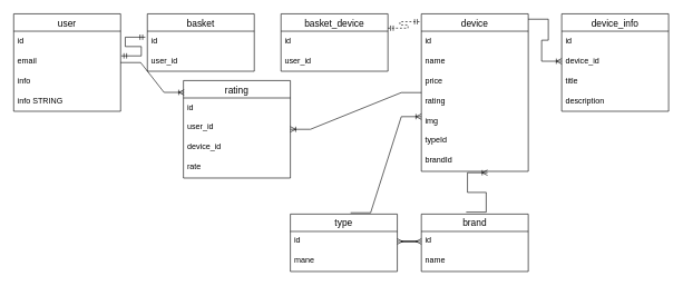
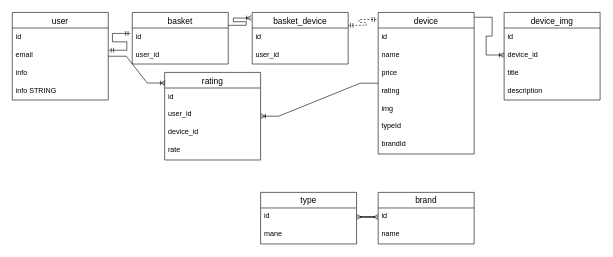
  <mxCell id="0" />
  <mxCell id="1" parent="0" />
  <mxCell id="2" value="user" style="swimlane;fontStyle=0;childLayout=stackLayout;horizontal=1;startSize=26;horizontalStack=0;resizeParent=1;resizeParentMax=0;resizeLast=0;collapsible=1;marginBottom=0;align=center;fontSize=14;" vertex="1" parent="1"><mxGeometry x="20" y="20" width="160" height="146" as="geometry" /></mxCell>
  <mxCell id="3" value="id" style="text;strokeColor=none;fillColor=none;spacingLeft=4;spacingRight=4;overflow=hidden;rotatable=0;points=[[0,0.5],[1,0.5]];portConstraint=eastwest;fontSize=12;" vertex="1" parent="2"><mxGeometry y="26" width="160" height="30" as="geometry" /></mxCell>
  <mxCell id="4" value="email" style="text;strokeColor=none;fillColor=none;spacingLeft=4;spacingRight=4;overflow=hidden;rotatable=0;points=[[0,0.5],[1,0.5]];portConstraint=eastwest;fontSize=12;" vertex="1" parent="2"><mxGeometry y="56" width="160" height="30" as="geometry" /></mxCell>
  <mxCell id="5" value="info" style="text;strokeColor=none;fillColor=none;spacingLeft=4;spacingRight=4;overflow=hidden;rotatable=0;points=[[0,0.5],[1,0.5]];portConstraint=eastwest;fontSize=12;" vertex="1" parent="2"><mxGeometry y="86" width="160" height="30" as="geometry" /></mxCell>
  <mxCell id="6" value="info STRING" style="text;strokeColor=none;fillColor=none;spacingLeft=4;spacingRight=4;overflow=hidden;rotatable=0;points=[[0,0.5],[1,0.5]];portConstraint=eastwest;fontSize=12;" vertex="1" parent="2"><mxGeometry y="116" width="160" height="30" as="geometry" /></mxCell>
  <mxCell id="7" value="basket" style="swimlane;fontStyle=0;childLayout=stackLayout;horizontal=1;startSize=26;horizontalStack=0;resizeParent=1;resizeParentMax=0;resizeLast=0;collapsible=1;marginBottom=0;align=center;fontSize=14;" vertex="1" parent="1"><mxGeometry x="220" y="20" width="160" height="86" as="geometry" /></mxCell>
  <mxCell id="8" value="id" style="text;strokeColor=none;fillColor=none;spacingLeft=4;spacingRight=4;overflow=hidden;rotatable=0;points=[[0,0.5],[1,0.5]];portConstraint=eastwest;fontSize=12;" vertex="1" parent="7"><mxGeometry y="26" width="160" height="30" as="geometry" /></mxCell>
  <mxCell id="9" value="user_id" style="text;strokeColor=none;fillColor=none;spacingLeft=4;spacingRight=4;overflow=hidden;rotatable=0;points=[[0,0.5],[1,0.5]];portConstraint=eastwest;fontSize=12;" vertex="1" parent="7"><mxGeometry y="56" width="160" height="30" as="geometry" /></mxCell>
  <mxCell id="10" value="" style="edgeStyle=entityRelationEdgeStyle;fontSize=12;html=1;endArrow=ERmandOne;startArrow=ERmandOne;rounded=0;entryX=-0.019;entryY=0.3;entryDx=0;entryDy=0;entryPerimeter=0;exitX=1.006;exitY=0.233;exitDx=0;exitDy=0;exitPerimeter=0;" edge="1" parent="1" source="4" target="8"><mxGeometry width="100" height="100" relative="1" as="geometry"><mxPoint x="180" y="113" as="sourcePoint" /><mxPoint x="280" y="13" as="targetPoint" /></mxGeometry></mxCell>
  <mxCell id="11" value="device" style="swimlane;fontStyle=0;childLayout=stackLayout;horizontal=1;startSize=26;horizontalStack=0;resizeParent=1;resizeParentMax=0;resizeLast=0;collapsible=1;marginBottom=0;align=center;fontSize=14;" vertex="1" parent="1"><mxGeometry x="630" y="20" width="160" height="236" as="geometry" /></mxCell>
  <mxCell id="12" value="id" style="text;strokeColor=none;fillColor=none;spacingLeft=4;spacingRight=4;overflow=hidden;rotatable=0;points=[[0,0.5],[1,0.5]];portConstraint=eastwest;fontSize=12;" vertex="1" parent="11"><mxGeometry y="26" width="160" height="30" as="geometry" /></mxCell>
  <mxCell id="13" value="name" style="text;strokeColor=none;fillColor=none;spacingLeft=4;spacingRight=4;overflow=hidden;rotatable=0;points=[[0,0.5],[1,0.5]];portConstraint=eastwest;fontSize=12;" vertex="1" parent="11"><mxGeometry y="56" width="160" height="30" as="geometry" /></mxCell>
  <mxCell id="14" value="price" style="text;strokeColor=none;fillColor=none;spacingLeft=4;spacingRight=4;overflow=hidden;rotatable=0;points=[[0,0.5],[1,0.5]];portConstraint=eastwest;fontSize=12;" vertex="1" parent="11"><mxGeometry y="86" width="160" height="30" as="geometry" /></mxCell>
  <mxCell id="15" value="rating" style="text;strokeColor=none;fillColor=none;spacingLeft=4;spacingRight=4;overflow=hidden;rotatable=0;points=[[0,0.5],[1,0.5]];portConstraint=eastwest;fontSize=12;" vertex="1" parent="11"><mxGeometry y="116" width="160" height="30" as="geometry" /></mxCell>
  <mxCell id="16" value="img" style="text;strokeColor=none;fillColor=none;spacingLeft=4;spacingRight=4;overflow=hidden;rotatable=0;points=[[0,0.5],[1,0.5]];portConstraint=eastwest;fontSize=12;" vertex="1" parent="11"><mxGeometry y="146" width="160" height="30" as="geometry" /></mxCell>
  <mxCell id="17" value="typeId" style="text;strokeColor=none;fillColor=none;spacingLeft=4;spacingRight=4;overflow=hidden;rotatable=0;points=[[0,0.5],[1,0.5]];portConstraint=eastwest;fontSize=12;" vertex="1" parent="11"><mxGeometry y="176" width="160" height="30" as="geometry" /></mxCell>
  <mxCell id="18" value="brandId" style="text;strokeColor=none;fillColor=none;spacingLeft=4;spacingRight=4;overflow=hidden;rotatable=0;points=[[0,0.5],[1,0.5]];portConstraint=eastwest;fontSize=12;" vertex="1" parent="11"><mxGeometry y="206" width="160" height="30" as="geometry" /></mxCell>
  <mxCell id="19" value="type" style="swimlane;fontStyle=0;childLayout=stackLayout;horizontal=1;startSize=26;horizontalStack=0;resizeParent=1;resizeParentMax=0;resizeLast=0;collapsible=1;marginBottom=0;align=center;fontSize=14;" vertex="1" parent="1"><mxGeometry x="434" y="320" width="160" height="86" as="geometry" /></mxCell>
  <mxCell id="20" value="id" style="text;strokeColor=none;fillColor=none;spacingLeft=4;spacingRight=4;overflow=hidden;rotatable=0;points=[[0,0.5],[1,0.5]];portConstraint=eastwest;fontSize=12;" vertex="1" parent="19"><mxGeometry y="26" width="160" height="30" as="geometry" /></mxCell>
  <mxCell id="21" value="mane" style="text;strokeColor=none;fillColor=none;spacingLeft=4;spacingRight=4;overflow=hidden;rotatable=0;points=[[0,0.5],[1,0.5]];portConstraint=eastwest;fontSize=12;" vertex="1" parent="19"><mxGeometry y="56" width="160" height="30" as="geometry" /></mxCell>
  <mxCell id="22" value="brand" style="swimlane;fontStyle=0;childLayout=stackLayout;horizontal=1;startSize=26;horizontalStack=0;resizeParent=1;resizeParentMax=0;resizeLast=0;collapsible=1;marginBottom=0;align=center;fontSize=14;" vertex="1" parent="1"><mxGeometry x="630" y="320" width="160" height="86" as="geometry" /></mxCell>
  <mxCell id="23" value="id" style="text;strokeColor=none;fillColor=none;spacingLeft=4;spacingRight=4;overflow=hidden;rotatable=0;points=[[0,0.5],[1,0.5]];portConstraint=eastwest;fontSize=12;" vertex="1" parent="22"><mxGeometry y="26" width="160" height="30" as="geometry" /></mxCell>
  <mxCell id="24" value="name" style="text;strokeColor=none;fillColor=none;spacingLeft=4;spacingRight=4;overflow=hidden;rotatable=0;points=[[0,0.5],[1,0.5]];portConstraint=eastwest;fontSize=12;" vertex="1" parent="22"><mxGeometry y="56" width="160" height="30" as="geometry" /></mxCell>
- <mxCell id="25" value="" style="edgeStyle=entityRelationEdgeStyle;fontSize=12;html=1;endArrow=ERoneToMany;rounded=0;entryX=0;entryY=0.267;entryDx=0;entryDy=0;entryPerimeter=0;exitX=0.563;exitY=-0.023;exitDx=0;exitDy=0;exitPerimeter=0;" edge="1" parent="1" source="19" target="16"><mxGeometry width="100" height="100" relative="1" as="geometry"><mxPoint x="420" y="280" as="sourcePoint" /><mxPoint x="520" y="180" as="targetPoint" /></mxGeometry></mxCell>
  <mxCell id="26" value="" style="edgeStyle=entityRelationEdgeStyle;fontSize=12;html=1;endArrow=ERmany;startArrow=ERmany;rounded=0;exitX=1;exitY=0.5;exitDx=0;exitDy=0;entryX=0;entryY=0.5;entryDx=0;entryDy=0;" edge="1" parent="1" source="20" target="23"><mxGeometry width="100" height="100" relative="1" as="geometry"><mxPoint x="300" y="300" as="sourcePoint" /><mxPoint x="400" y="200" as="targetPoint" /></mxGeometry></mxCell>
- <mxCell id="27" value="" style="edgeStyle=entityRelationEdgeStyle;fontSize=12;html=1;endArrow=ERoneToMany;rounded=0;exitX=0.419;exitY=-0.034;exitDx=0;exitDy=0;exitPerimeter=0;entryX=0.619;entryY=1.067;entryDx=0;entryDy=0;entryPerimeter=0;strokeColor=default;" edge="1" parent="1" source="22" target="18"><mxGeometry width="100" height="100" relative="1" as="geometry"><mxPoint x="470" y="351" as="sourcePoint" /><mxPoint x="570" y="251" as="targetPoint" /></mxGeometry></mxCell>
- <mxCell id="28" value="device_info" style="swimlane;fontStyle=0;childLayout=stackLayout;horizontal=1;startSize=26;horizontalStack=0;resizeParent=1;resizeParentMax=0;resizeLast=0;collapsible=1;marginBottom=0;align=center;fontSize=14;" vertex="1" parent="1"><mxGeometry x="840" y="20" width="160" height="146" as="geometry" /></mxCell>
+ <mxCell id="28" value="device_img" style="swimlane;fontStyle=0;childLayout=stackLayout;horizontal=1;startSize=26;horizontalStack=0;resizeParent=1;resizeParentMax=0;resizeLast=0;collapsible=1;marginBottom=0;align=center;fontSize=14;" vertex="1" parent="1"><mxGeometry x="840" y="20" width="160" height="146" as="geometry" /></mxCell>
  <mxCell id="29" value="id" style="text;strokeColor=none;fillColor=none;spacingLeft=4;spacingRight=4;overflow=hidden;rotatable=0;points=[[0,0.5],[1,0.5]];portConstraint=eastwest;fontSize=12;" vertex="1" parent="28"><mxGeometry y="26" width="160" height="30" as="geometry" /></mxCell>
  <mxCell id="30" value="device_id" style="text;strokeColor=none;fillColor=none;spacingLeft=4;spacingRight=4;overflow=hidden;rotatable=0;points=[[0,0.5],[1,0.5]];portConstraint=eastwest;fontSize=12;" vertex="1" parent="28"><mxGeometry y="56" width="160" height="30" as="geometry" /></mxCell>
  <mxCell id="31" value="title" style="text;strokeColor=none;fillColor=none;spacingLeft=4;spacingRight=4;overflow=hidden;rotatable=0;points=[[0,0.5],[1,0.5]];portConstraint=eastwest;fontSize=12;" vertex="1" parent="28"><mxGeometry y="86" width="160" height="30" as="geometry" /></mxCell>
  <mxCell id="32" value="description" style="text;strokeColor=none;fillColor=none;spacingLeft=4;spacingRight=4;overflow=hidden;rotatable=0;points=[[0,0.5],[1,0.5]];portConstraint=eastwest;fontSize=12;" vertex="1" parent="28"><mxGeometry y="116" width="160" height="30" as="geometry" /></mxCell>
  <mxCell id="33" value="" style="edgeStyle=entityRelationEdgeStyle;fontSize=12;html=1;endArrow=ERoneToMany;rounded=0;strokeColor=default;entryX=0;entryY=0.5;entryDx=0;entryDy=0;exitX=1;exitY=0.034;exitDx=0;exitDy=0;exitPerimeter=0;" edge="1" parent="1" source="11" target="30"><mxGeometry width="100" height="100" relative="1" as="geometry"><mxPoint x="620" y="300" as="sourcePoint" /><mxPoint x="720" y="200" as="targetPoint" /></mxGeometry></mxCell>
  <mxCell id="34" value="basket_device" style="swimlane;fontStyle=0;childLayout=stackLayout;horizontal=1;startSize=26;horizontalStack=0;resizeParent=1;resizeParentMax=0;resizeLast=0;collapsible=1;marginBottom=0;align=center;fontSize=14;" vertex="1" parent="1"><mxGeometry x="420" y="20" width="160" height="86" as="geometry" /></mxCell>
  <mxCell id="35" value="id" style="text;strokeColor=none;fillColor=none;spacingLeft=4;spacingRight=4;overflow=hidden;rotatable=0;points=[[0,0.5],[1,0.5]];portConstraint=eastwest;fontSize=12;" vertex="1" parent="34"><mxGeometry y="26" width="160" height="30" as="geometry" /></mxCell>
  <mxCell id="36" value="user_id" style="text;strokeColor=none;fillColor=none;spacingLeft=4;spacingRight=4;overflow=hidden;rotatable=0;points=[[0,0.5],[1,0.5]];portConstraint=eastwest;fontSize=12;" vertex="1" parent="34"><mxGeometry y="56" width="160" height="30" as="geometry" /></mxCell>
+ <mxCell id="37" value="" style="edgeStyle=entityRelationEdgeStyle;fontSize=12;html=1;endArrow=ERoneToMany;rounded=0;strokeColor=default;exitX=1;exitY=0.25;exitDx=0;exitDy=0;entryX=-0.009;entryY=0.109;entryDx=0;entryDy=0;entryPerimeter=0;" edge="1" parent="1" source="7" target="34"><mxGeometry width="100" height="100" relative="1" as="geometry"><mxPoint x="400" y="166" as="sourcePoint" /><mxPoint x="500" y="66" as="targetPoint" /></mxGeometry></mxCell>
  <mxCell id="38" value="" style="edgeStyle=entityRelationEdgeStyle;fontSize=12;html=1;endArrow=ERmandOne;startArrow=ERmandOne;rounded=0;strokeColor=default;exitX=1;exitY=0.25;exitDx=0;exitDy=0;entryX=-0.013;entryY=0.05;entryDx=0;entryDy=0;entryPerimeter=0;dashed=1;" edge="1" parent="1" source="34" target="11"><mxGeometry width="100" height="100" relative="1" as="geometry"><mxPoint x="630" y="153" as="sourcePoint" /><mxPoint x="730" y="53" as="targetPoint" /></mxGeometry></mxCell>
  <mxCell id="39" value="rating" style="swimlane;fontStyle=0;childLayout=stackLayout;horizontal=1;startSize=26;horizontalStack=0;resizeParent=1;resizeParentMax=0;resizeLast=0;collapsible=1;marginBottom=0;align=center;fontSize=14;" vertex="1" parent="1"><mxGeometry x="274" y="120" width="160" height="146" as="geometry" /></mxCell>
  <mxCell id="40" value="id" style="text;strokeColor=none;fillColor=none;spacingLeft=4;spacingRight=4;overflow=hidden;rotatable=0;points=[[0,0.5],[1,0.5]];portConstraint=eastwest;fontSize=12;" vertex="1" parent="39"><mxGeometry y="26" width="160" height="30" as="geometry" /></mxCell>
  <mxCell id="41" value="user_id" style="text;strokeColor=none;fillColor=none;spacingLeft=4;spacingRight=4;overflow=hidden;rotatable=0;points=[[0,0.5],[1,0.5]];portConstraint=eastwest;fontSize=12;" vertex="1" parent="39"><mxGeometry y="56" width="160" height="30" as="geometry" /></mxCell>
  <mxCell id="42" value="device_id" style="text;strokeColor=none;fillColor=none;spacingLeft=4;spacingRight=4;overflow=hidden;rotatable=0;points=[[0,0.5],[1,0.5]];portConstraint=eastwest;fontSize=12;" vertex="1" parent="39"><mxGeometry y="86" width="160" height="30" as="geometry" /></mxCell>
  <mxCell id="43" value="rate" style="text;strokeColor=none;fillColor=none;spacingLeft=4;spacingRight=4;overflow=hidden;rotatable=0;points=[[0,0.5],[1,0.5]];portConstraint=eastwest;fontSize=12;" vertex="1" parent="39"><mxGeometry y="116" width="160" height="30" as="geometry" /></mxCell>
  <mxCell id="44" value="" style="edgeStyle=entityRelationEdgeStyle;fontSize=12;html=1;endArrow=ERoneToMany;rounded=0;strokeColor=default;entryX=0.006;entryY=0.121;entryDx=0;entryDy=0;entryPerimeter=0;" edge="1" parent="1" source="2" target="39"><mxGeometry width="100" height="100" relative="1" as="geometry"><mxPoint x="284" y="240" as="sourcePoint" /><mxPoint x="384" y="140" as="targetPoint" /></mxGeometry></mxCell>
  <mxCell id="45" value="" style="edgeStyle=entityRelationEdgeStyle;fontSize=12;html=1;endArrow=ERoneToMany;rounded=0;strokeColor=default;" edge="1" parent="1" source="11" target="39"><mxGeometry width="100" height="100" relative="1" as="geometry"><mxPoint x="450" y="320" as="sourcePoint" /><mxPoint x="550" y="220" as="targetPoint" /></mxGeometry></mxCell>
